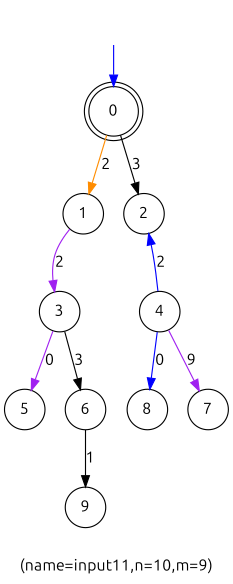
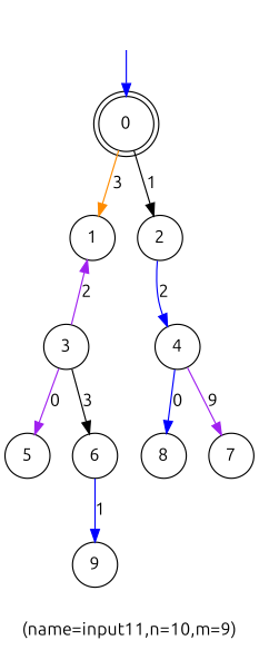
  digraph {
    fontname=Ubuntu
    label="(name=input11,n=10,m=9)"
    node [fontname=Ubuntu shape=circle]
    edge [color=blue fontname=Ubuntu]
    _nil [style=invis shape=""]
    0 [shape=doublecircle]
    1
    2
    3
    4
    5
    6
    9
    8
    7
    _nil -> 0
-   0 -> 1 [color=darkorange label=2]
-   0 -> 2 [color=black label=3]
-   1 -> 3 [color=purple label=2]
-   4 -> 2 [label=2]
+   0 -> 1 [color=darkorange label=3]
+   0 -> 2 [color=black label=1]
+   3 -> 1 [color=purple label=2]
+   2 -> 4 [label=2]
    3 -> 5 [color=purple label=0]
    3 -> 6 [color=black label=3]
    4 -> 8 [label=0]
    4 -> 7 [color=purple label=9]
-   6 -> 9 [color=black label=1]
+   6 -> 9 [label=1]
  }
